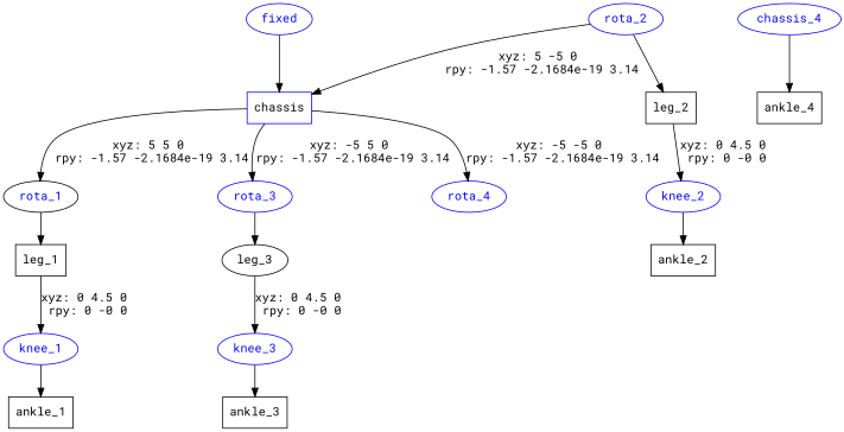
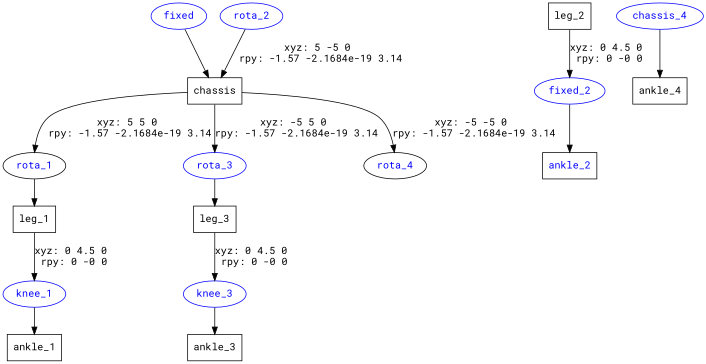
  digraph {
    fontname="Roboto Mono"
    node [fontcolor=blue fontname="Roboto Mono" shape=ellipse]
    edge [fontname="Roboto Mono"]
    fixed [color=blue]
-   n2 [label=chassis shape=box color=blue fontcolor=""]
+   n2 [label=chassis shape=box fontcolor=""]
    rota_1 [color=black]
    rota_3 [color=blue]
-   rota_4 [color=blue]
+   rota_4 [color=black]
    n6 [label=leg_1 shape=box fontcolor=""]
    rota_2 [color=blue]
    n8 [label=leg_2 shape=box fontcolor=""]
-   n9 [label=leg_3 fontcolor=""]
+   n9 [label=leg_3 shape=box fontcolor=""]
    knee_1 [color=blue]
    n11 [label=ankle_1 shape=box fontcolor=""]
-   knee_2 [color=blue]
-   n13 [label=ankle_2 shape=box fontcolor=""]
+   knee_2 [color=blue label=fixed_2]
+   n13 [label=ankle_2 shape=box]
    knee_3 [color=blue]
    n15 [label=ankle_3 shape=box fontcolor=""]
    n16 [color=blue label=chassis_4]
    n17 [label=ankle_4 shape=box fontcolor=""]
    fixed -> n2
    n2 -> rota_1 [label="xyz: 5 5 0 \nrpy: -1.57 -2.1684e-19 3.14"]
    n2 -> rota_3 [label="xyz: -5 5 0 \nrpy: -1.57 -2.1684e-19 3.14"]
    n2 -> rota_4 [label="xyz: -5 -5 0 \nrpy: -1.57 -2.1684e-19 3.14"]
    rota_1 -> n6
    rota_3 -> n9
    n6 -> knee_1 [label="xyz: 0 4.5 0 \nrpy: 0 -0 0"]
    rota_2 -> n2 [label="xyz: 5 -5 0 \nrpy: -1.57 -2.1684e-19 3.14"]
-   rota_2 -> n8
    n8 -> knee_2 [label="xyz: 0 4.5 0 \nrpy: 0 -0 0"]
    n9 -> knee_3 [label="xyz: 0 4.5 0 \nrpy: 0 -0 0"]
    knee_1 -> n11
    knee_2 -> n13
    knee_3 -> n15
    n16 -> n17
  }
